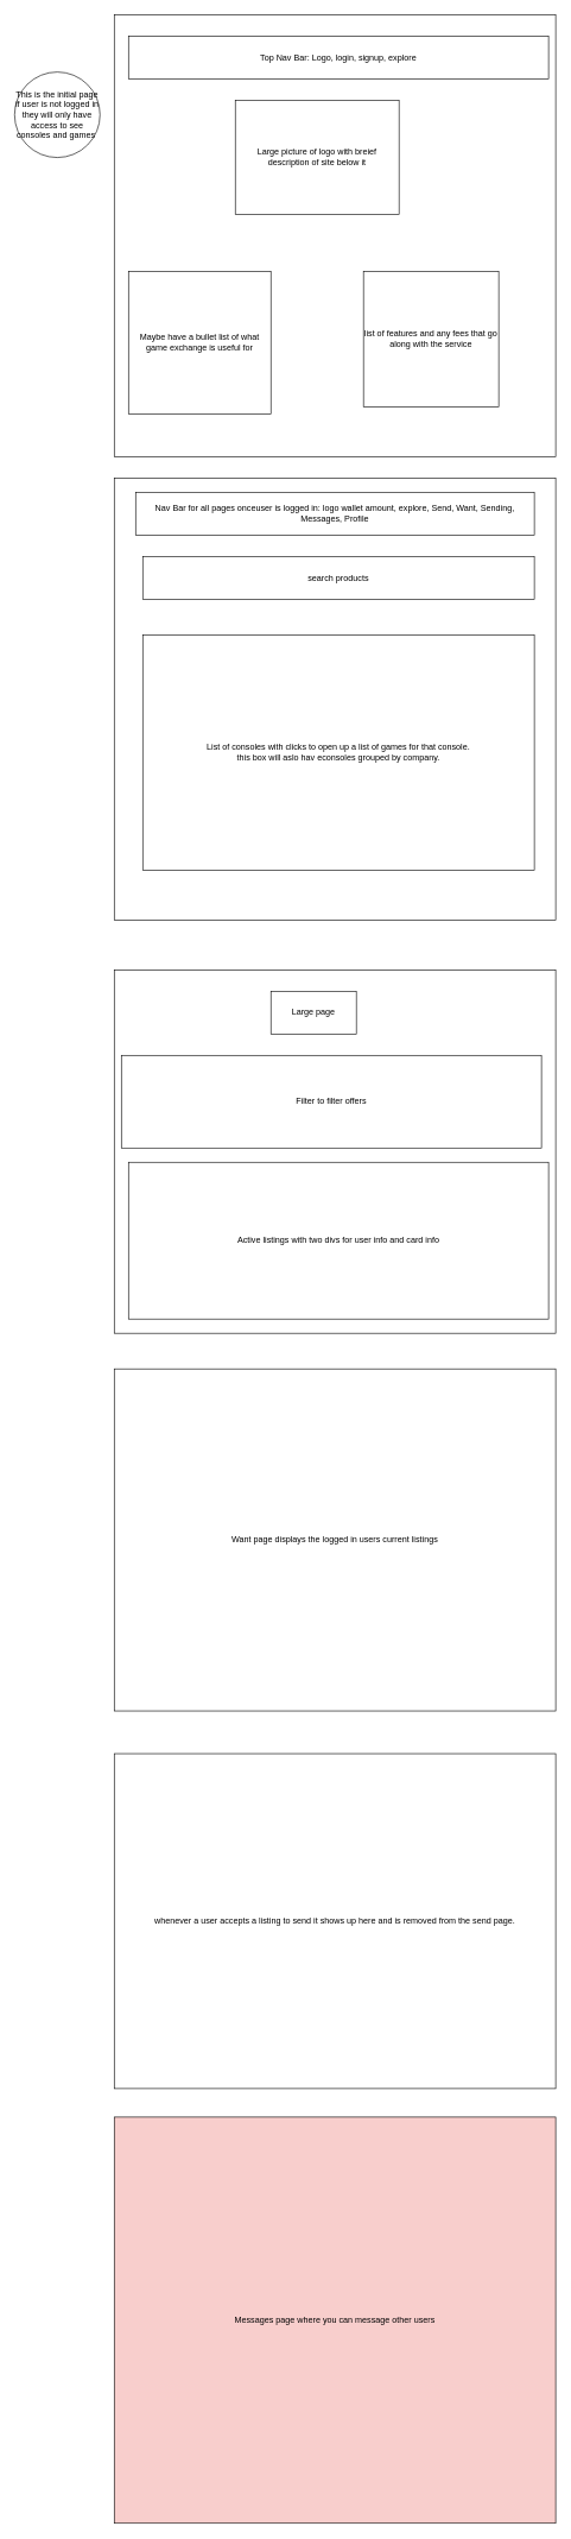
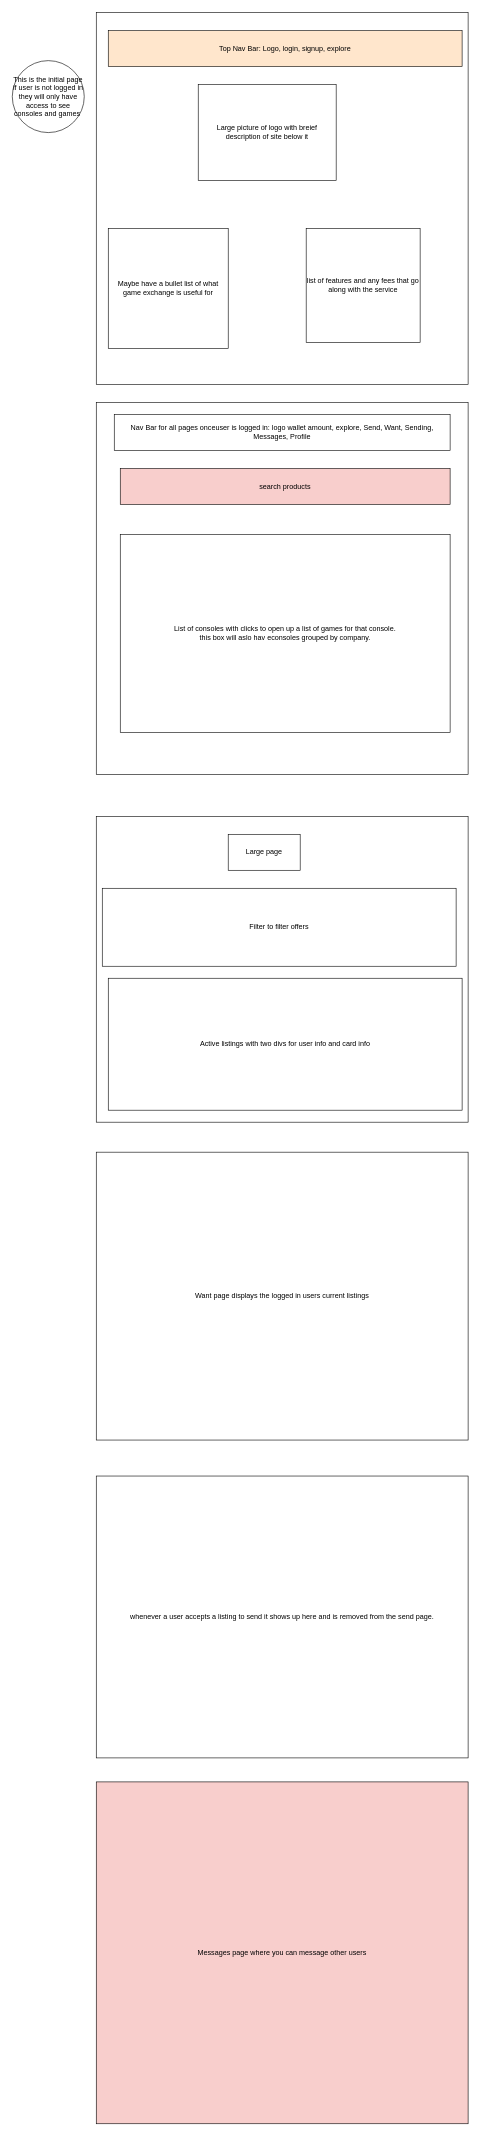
  <mxCell id="0" />
  <mxCell id="1" parent="0" />
  <mxCell id="2" value="" style="whiteSpace=wrap;html=1;aspect=fixed;" vertex="1" parent="1"><mxGeometry x="160" y="20" width="620" height="620" as="geometry" /></mxCell>
- <mxCell id="3" value="Top Nav Bar: Logo, login, signup, explore" style="rounded=0;whiteSpace=wrap;html=1;" vertex="1" parent="1"><mxGeometry x="180" y="50" width="590" height="60" as="geometry" /></mxCell>
+ <mxCell id="3" value="Top Nav Bar: Logo, login, signup, explore" style="rounded=0;whiteSpace=wrap;html=1;fillColor=#ffe6cc;" vertex="1" parent="1"><mxGeometry x="180" y="50" width="590" height="60" as="geometry" /></mxCell>
  <mxCell id="4" value="This is the initial page if user is not logged in they will only have access to see consoles and games&amp;nbsp;" style="ellipse;whiteSpace=wrap;html=1;aspect=fixed;" vertex="1" parent="1"><mxGeometry y="100" width="120" height="120" as="geometry" x="20" /></mxCell>
  <mxCell id="5" value="Large picture of logo with breief description of site below it" style="rounded=0;whiteSpace=wrap;html=1;" vertex="1" parent="1"><mxGeometry x="330" y="140" width="230" height="160" as="geometry" /></mxCell>
  <mxCell id="6" value="Maybe have a bullet list of what game exchange is useful for" style="whiteSpace=wrap;html=1;aspect=fixed;" vertex="1" parent="1"><mxGeometry x="180" y="380" width="200" height="200" as="geometry" /></mxCell>
  <mxCell id="7" value="list of features and any fees that go along with the service" style="whiteSpace=wrap;html=1;aspect=fixed;" vertex="1" parent="1"><mxGeometry x="510" y="380" width="190" height="190" as="geometry" /></mxCell>
  <mxCell id="8" value="" style="whiteSpace=wrap;html=1;aspect=fixed;" vertex="1" parent="1"><mxGeometry x="160" y="670" width="620" height="620" as="geometry" /></mxCell>
  <mxCell id="9" value="Nav Bar for all pages onceuser is logged in: logo wallet amount, explore, Send, Want, Sending, Messages, Profile" style="rounded=0;whiteSpace=wrap;html=1;" vertex="1" parent="1"><mxGeometry x="190" y="690" width="560" height="60" as="geometry" /></mxCell>
- <mxCell id="10" value="search products" style="rounded=0;whiteSpace=wrap;html=1;" vertex="1" parent="1"><mxGeometry x="200" y="780" width="550" height="60" as="geometry" /></mxCell>
+ <mxCell id="10" value="search products" style="rounded=0;whiteSpace=wrap;html=1;fillColor=#f8cecc;" vertex="1" parent="1"><mxGeometry x="200" y="780" width="550" height="60" as="geometry" /></mxCell>
  <mxCell id="11" value="List of consoles with clicks to open up a list of games for that console.&lt;br&gt;this box will aslo hav econsoles grouped by company." style="rounded=0;whiteSpace=wrap;html=1;" vertex="1" parent="1"><mxGeometry x="200" y="890" width="550" height="330" as="geometry" /></mxCell>
  <mxCell id="12" value="" style="rounded=0;whiteSpace=wrap;html=1;" vertex="1" parent="1"><mxGeometry x="160" y="1360" width="620" height="510" as="geometry" /></mxCell>
  <mxCell id="13" value="Large page" style="rounded=0;whiteSpace=wrap;html=1;" vertex="1" parent="1"><mxGeometry x="380" y="1390" width="120" height="60" as="geometry" /></mxCell>
  <mxCell id="14" value="Active listings with two divs for user info and card info" style="rounded=0;whiteSpace=wrap;html=1;" vertex="1" parent="1"><mxGeometry x="180" y="1630" width="590" height="220" as="geometry" /></mxCell>
  <mxCell id="15" value="Filter to filter offers" style="rounded=0;whiteSpace=wrap;html=1;" vertex="1" parent="1"><mxGeometry x="170" y="1480" width="590" height="130" as="geometry" /></mxCell>
  <mxCell id="16" value="Want page displays the logged in users current listings" style="rounded=0;whiteSpace=wrap;html=1;" vertex="1" parent="1"><mxGeometry x="160" y="1920" width="620" height="480" as="geometry" /></mxCell>
  <mxCell id="17" value="whenever a user accepts a listing to send it shows up here and is removed from the send page." style="rounded=0;whiteSpace=wrap;html=1;" vertex="1" parent="1"><mxGeometry x="160" y="2460" width="620" height="470" as="geometry" /></mxCell>
  <mxCell id="18" value="Messages page where you can message other users" style="rounded=0;whiteSpace=wrap;html=1;fillColor=#f8cecc;" vertex="1" parent="1"><mxGeometry x="160" y="2970" width="620" height="570" as="geometry" /></mxCell>
